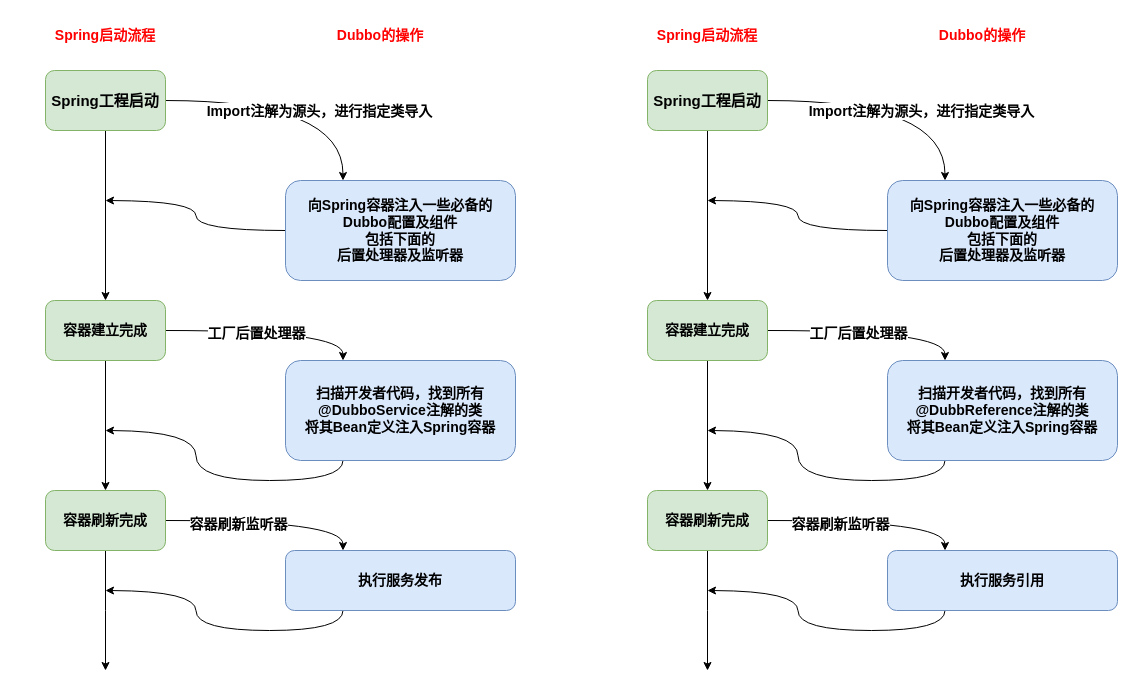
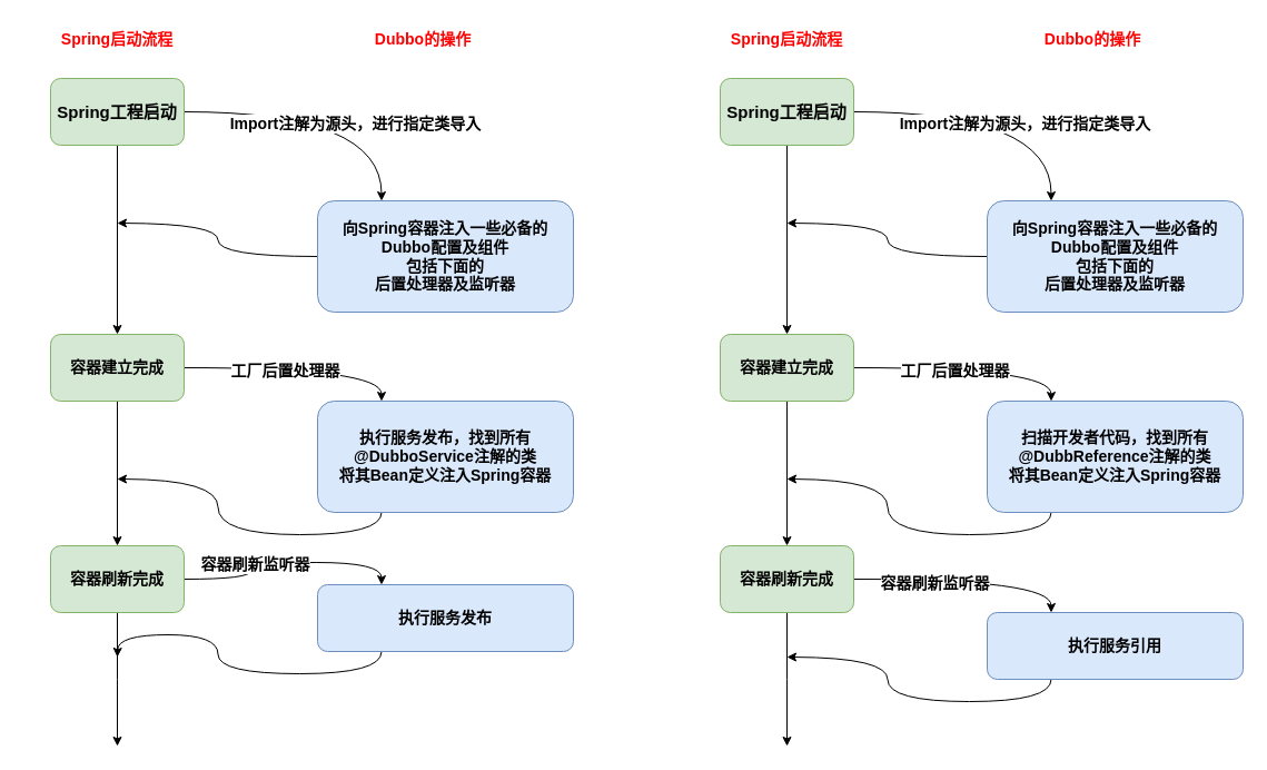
  <mxCell id="0" />
  <mxCell id="1" parent="0" />
  <mxCell id="2" value="" style="edgeStyle=orthogonalEdgeStyle;rounded=0;orthogonalLoop=1;jettySize=auto;html=1;" parent="1" source="5" target="9" edge="1"><mxGeometry relative="1" as="geometry" /></mxCell>
  <mxCell id="3" style="edgeStyle=orthogonalEdgeStyle;rounded=0;orthogonalLoop=1;jettySize=auto;html=1;exitX=1;exitY=0.5;exitDx=0;exitDy=0;entryX=0.25;entryY=0;entryDx=0;entryDy=0;curved=1;" parent="1" source="5" target="20" edge="1"><mxGeometry relative="1" as="geometry" /></mxCell>
  <mxCell id="4" value="&lt;b&gt;&lt;font style=&quot;font-size: 14px;&quot;&gt;Import注解为源头，进行指定类导入&lt;/font&gt;&lt;/b&gt;" style="edgeLabel;html=1;align=center;verticalAlign=middle;resizable=0;points=[];" parent="3" vertex="1" connectable="0"><mxGeometry x="-0.147" y="-8" relative="1" as="geometry"><mxPoint x="43" y="2" as="offset" /></mxGeometry></mxCell>
  <mxCell id="5" value="&lt;b&gt;&lt;font style=&quot;font-size: 15px;&quot;&gt;Spring工程启动&lt;/font&gt;&lt;/b&gt;" style="rounded=1;whiteSpace=wrap;html=1;fillColor=#d5e8d4;strokeColor=#82b366;" parent="1" vertex="1"><mxGeometry x="45" y="70" width="120" height="60" as="geometry" /></mxCell>
  <mxCell id="6" value="" style="edgeStyle=orthogonalEdgeStyle;rounded=0;orthogonalLoop=1;jettySize=auto;html=1;" parent="1" source="9" target="13" edge="1"><mxGeometry relative="1" as="geometry" /></mxCell>
  <mxCell id="7" style="edgeStyle=orthogonalEdgeStyle;rounded=0;orthogonalLoop=1;jettySize=auto;html=1;exitX=1;exitY=0.5;exitDx=0;exitDy=0;entryX=0.25;entryY=0;entryDx=0;entryDy=0;curved=1;" parent="1" source="9" target="16" edge="1"><mxGeometry relative="1" as="geometry" /></mxCell>
  <mxCell id="8" value="&lt;b&gt;&lt;font style=&quot;font-size: 14px;&quot;&gt;工厂后置处理器&lt;/font&gt;&lt;/b&gt;" style="edgeLabel;html=1;align=center;verticalAlign=middle;resizable=0;points=[];" parent="7" vertex="1" connectable="0"><mxGeometry x="-0.133" y="-2" relative="1" as="geometry"><mxPoint as="offset" /></mxGeometry></mxCell>
  <mxCell id="9" value="&lt;b&gt;&lt;font style=&quot;font-size: 14px;&quot;&gt;容器建立完成&lt;/font&gt;&lt;/b&gt;" style="whiteSpace=wrap;html=1;fillColor=#d5e8d4;strokeColor=#82b366;rounded=1;" parent="1" vertex="1"><mxGeometry x="45" y="300" width="120" height="60" as="geometry" /></mxCell>
  <mxCell id="10" value="" style="edgeStyle=orthogonalEdgeStyle;rounded=0;orthogonalLoop=1;jettySize=auto;html=1;" parent="1" source="13" edge="1"><mxGeometry relative="1" as="geometry"><mxPoint x="105" y="670" as="targetPoint" /></mxGeometry></mxCell>
  <mxCell id="11" style="edgeStyle=orthogonalEdgeStyle;rounded=0;orthogonalLoop=1;jettySize=auto;html=1;exitX=1;exitY=0.5;exitDx=0;exitDy=0;entryX=0.25;entryY=0;entryDx=0;entryDy=0;curved=1;" parent="1" source="13" target="18" edge="1"><mxGeometry relative="1" as="geometry" /></mxCell>
  <mxCell id="12" value="&lt;font style=&quot;font-size: 14px;&quot;&gt;&lt;b&gt;容器刷新监听器&lt;/b&gt;&lt;/font&gt;" style="edgeLabel;html=1;align=center;verticalAlign=middle;resizable=0;points=[];" parent="11" vertex="1" connectable="0"><mxGeometry x="-0.306" y="-3" relative="1" as="geometry"><mxPoint as="offset" /></mxGeometry></mxCell>
  <mxCell id="13" value="&lt;b&gt;&lt;font style=&quot;font-size: 14px;&quot;&gt;容器刷新完成&lt;/font&gt;&lt;/b&gt;" style="whiteSpace=wrap;html=1;fillColor=#d5e8d4;strokeColor=#82b366;rounded=1;" parent="1" vertex="1"><mxGeometry x="45" y="490" width="120" height="60" as="geometry" /></mxCell>
  <mxCell id="14" value="&lt;b&gt;&lt;font color=&quot;#ff0000&quot; style=&quot;font-size: 14px;&quot;&gt;Dubbo的操作&lt;/font&gt;&lt;/b&gt;" style="text;html=1;strokeColor=none;fillColor=none;align=center;verticalAlign=middle;whiteSpace=wrap;rounded=0;" parent="1" vertex="1"><mxGeometry x="295" y="20" width="170" height="30" as="geometry" /></mxCell>
  <mxCell id="15" style="edgeStyle=orthogonalEdgeStyle;rounded=0;orthogonalLoop=1;jettySize=auto;html=1;exitX=0.25;exitY=1;exitDx=0;exitDy=0;curved=1;" parent="1" source="16" edge="1"><mxGeometry relative="1" as="geometry"><mxPoint x="105" y="430" as="targetPoint" /></mxGeometry></mxCell>
- <mxCell id="16" value="&lt;b&gt;&lt;font style=&quot;font-size: 14px;&quot;&gt;扫描开发者代码，找到所有@DubboService注解的类&lt;br&gt;将其Bean定义注入Spring容器&lt;/font&gt;&lt;/b&gt;" style="rounded=1;whiteSpace=wrap;html=1;fillColor=#dae8fc;strokeColor=#6c8ebf;" parent="1" vertex="1"><mxGeometry x="285" y="360" width="230" height="100" as="geometry" /></mxCell>
+ <mxCell id="16" value="&lt;b&gt;&lt;font style=&quot;font-size: 14px;&quot;&gt;执行服务发布，找到所有@DubboService注解的类&lt;br&gt;将其Bean定义注入Spring容器&lt;/font&gt;&lt;/b&gt;" style="rounded=1;whiteSpace=wrap;html=1;fillColor=#dae8fc;strokeColor=#6c8ebf;" parent="1" vertex="1"><mxGeometry x="285" y="360" width="230" height="100" as="geometry" /></mxCell>
  <mxCell id="17" style="edgeStyle=orthogonalEdgeStyle;rounded=0;orthogonalLoop=1;jettySize=auto;html=1;exitX=0.25;exitY=1;exitDx=0;exitDy=0;curved=1;" parent="1" source="18" edge="1"><mxGeometry relative="1" as="geometry"><mxPoint x="105" y="590" as="targetPoint" /></mxGeometry></mxCell>
- <mxCell id="18" value="&lt;span style=&quot;font-size: 14px;&quot;&gt;&lt;b&gt;执行服务发布&lt;/b&gt;&lt;/span&gt;" style="rounded=1;whiteSpace=wrap;html=1;fillColor=#dae8fc;strokeColor=#6c8ebf;" parent="1" vertex="1"><mxGeometry x="285" y="550" width="230" height="60" as="geometry" /></mxCell>
+ <mxCell id="18" value="&lt;span style=&quot;font-size: 14px;&quot;&gt;&lt;b&gt;执行服务发布&lt;/b&gt;&lt;/span&gt;" style="rounded=1;whiteSpace=wrap;html=1;fillColor=#dae8fc;strokeColor=#6c8ebf;" parent="1" vertex="1"><mxGeometry x="285" y="525" width="230" height="60" as="geometry" /></mxCell>
  <mxCell id="19" style="edgeStyle=orthogonalEdgeStyle;rounded=0;orthogonalLoop=1;jettySize=auto;html=1;exitX=0;exitY=0.5;exitDx=0;exitDy=0;curved=1;" parent="1" source="20" edge="1"><mxGeometry relative="1" as="geometry"><mxPoint x="105" y="200" as="targetPoint" /></mxGeometry></mxCell>
  <mxCell id="20" value="&lt;span style=&quot;font-size: 14px;&quot;&gt;&lt;b&gt;向Spring容器注入一些必备的Dubbo配置及组件&lt;br&gt;包括下面的&lt;br&gt;后置处理器及监听器&lt;br&gt;&lt;/b&gt;&lt;/span&gt;" style="rounded=1;whiteSpace=wrap;html=1;fillColor=#dae8fc;strokeColor=#6c8ebf;" parent="1" vertex="1"><mxGeometry x="285" y="180" width="230" height="100" as="geometry" /></mxCell>
  <mxCell id="21" value="&lt;b&gt;&lt;font color=&quot;#ff0000&quot; style=&quot;font-size: 14px;&quot;&gt;Spring启动流程&lt;/font&gt;&lt;/b&gt;" style="text;html=1;strokeColor=none;fillColor=none;align=center;verticalAlign=middle;whiteSpace=wrap;rounded=0;" parent="1" vertex="1"><mxGeometry x="20" y="20" width="170" height="30" as="geometry" /></mxCell>
  <mxCell id="22" value="" style="edgeStyle=orthogonalEdgeStyle;rounded=0;orthogonalLoop=1;jettySize=auto;html=1;" edge="1" parent="1" source="25" target="29"><mxGeometry relative="1" as="geometry" /></mxCell>
  <mxCell id="23" style="edgeStyle=orthogonalEdgeStyle;rounded=0;orthogonalLoop=1;jettySize=auto;html=1;exitX=1;exitY=0.5;exitDx=0;exitDy=0;entryX=0.25;entryY=0;entryDx=0;entryDy=0;curved=1;" edge="1" parent="1" source="25" target="40"><mxGeometry relative="1" as="geometry" /></mxCell>
  <mxCell id="24" value="&lt;b&gt;&lt;font style=&quot;font-size: 14px;&quot;&gt;Import注解为源头，进行指定类导入&lt;/font&gt;&lt;/b&gt;" style="edgeLabel;html=1;align=center;verticalAlign=middle;resizable=0;points=[];" vertex="1" connectable="0" parent="23"><mxGeometry x="-0.147" y="-8" relative="1" as="geometry"><mxPoint x="43" y="2" as="offset" /></mxGeometry></mxCell>
  <mxCell id="25" value="&lt;b&gt;&lt;font style=&quot;font-size: 15px;&quot;&gt;Spring工程启动&lt;/font&gt;&lt;/b&gt;" style="rounded=1;whiteSpace=wrap;html=1;fillColor=#d5e8d4;strokeColor=#82b366;" vertex="1" parent="1"><mxGeometry x="647" y="70" width="120" height="60" as="geometry" /></mxCell>
  <mxCell id="26" value="" style="edgeStyle=orthogonalEdgeStyle;rounded=0;orthogonalLoop=1;jettySize=auto;html=1;" edge="1" parent="1" source="29" target="33"><mxGeometry relative="1" as="geometry" /></mxCell>
  <mxCell id="27" style="edgeStyle=orthogonalEdgeStyle;rounded=0;orthogonalLoop=1;jettySize=auto;html=1;exitX=1;exitY=0.5;exitDx=0;exitDy=0;entryX=0.25;entryY=0;entryDx=0;entryDy=0;curved=1;" edge="1" parent="1" source="29" target="36"><mxGeometry relative="1" as="geometry" /></mxCell>
  <mxCell id="28" value="&lt;b&gt;&lt;font style=&quot;font-size: 14px;&quot;&gt;工厂后置处理器&lt;/font&gt;&lt;/b&gt;" style="edgeLabel;html=1;align=center;verticalAlign=middle;resizable=0;points=[];" vertex="1" connectable="0" parent="27"><mxGeometry x="-0.133" y="-2" relative="1" as="geometry"><mxPoint as="offset" /></mxGeometry></mxCell>
  <mxCell id="29" value="&lt;b&gt;&lt;font style=&quot;font-size: 14px;&quot;&gt;容器建立完成&lt;/font&gt;&lt;/b&gt;" style="whiteSpace=wrap;html=1;fillColor=#d5e8d4;strokeColor=#82b366;rounded=1;" vertex="1" parent="1"><mxGeometry x="647" y="300" width="120" height="60" as="geometry" /></mxCell>
  <mxCell id="30" value="" style="edgeStyle=orthogonalEdgeStyle;rounded=0;orthogonalLoop=1;jettySize=auto;html=1;" edge="1" parent="1" source="33"><mxGeometry relative="1" as="geometry"><mxPoint x="707" y="670" as="targetPoint" /></mxGeometry></mxCell>
  <mxCell id="31" style="edgeStyle=orthogonalEdgeStyle;rounded=0;orthogonalLoop=1;jettySize=auto;html=1;exitX=1;exitY=0.5;exitDx=0;exitDy=0;entryX=0.25;entryY=0;entryDx=0;entryDy=0;curved=1;" edge="1" parent="1" source="33" target="38"><mxGeometry relative="1" as="geometry" /></mxCell>
  <mxCell id="32" value="&lt;font style=&quot;font-size: 14px;&quot;&gt;&lt;b&gt;容器刷新监听器&lt;/b&gt;&lt;/font&gt;" style="edgeLabel;html=1;align=center;verticalAlign=middle;resizable=0;points=[];" vertex="1" connectable="0" parent="31"><mxGeometry x="-0.306" y="-3" relative="1" as="geometry"><mxPoint as="offset" /></mxGeometry></mxCell>
  <mxCell id="33" value="&lt;b&gt;&lt;font style=&quot;font-size: 14px;&quot;&gt;容器刷新完成&lt;/font&gt;&lt;/b&gt;" style="whiteSpace=wrap;html=1;fillColor=#d5e8d4;strokeColor=#82b366;rounded=1;" vertex="1" parent="1"><mxGeometry x="647" y="490" width="120" height="60" as="geometry" /></mxCell>
  <mxCell id="34" value="&lt;b&gt;&lt;font color=&quot;#ff0000&quot; style=&quot;font-size: 14px;&quot;&gt;Dubbo的操作&lt;/font&gt;&lt;/b&gt;" style="text;html=1;strokeColor=none;fillColor=none;align=center;verticalAlign=middle;whiteSpace=wrap;rounded=0;" vertex="1" parent="1"><mxGeometry x="897" y="20" width="170" height="30" as="geometry" /></mxCell>
  <mxCell id="35" style="edgeStyle=orthogonalEdgeStyle;rounded=0;orthogonalLoop=1;jettySize=auto;html=1;exitX=0.25;exitY=1;exitDx=0;exitDy=0;curved=1;" edge="1" parent="1" source="36"><mxGeometry relative="1" as="geometry"><mxPoint x="707" y="430" as="targetPoint" /></mxGeometry></mxCell>
  <mxCell id="36" value="&lt;b&gt;&lt;font style=&quot;font-size: 14px;&quot;&gt;扫描开发者代码，找到所有&lt;br&gt;@DubbReference注解的类&lt;br&gt;将其Bean定义注入Spring容器&lt;/font&gt;&lt;/b&gt;" style="rounded=1;whiteSpace=wrap;html=1;fillColor=#dae8fc;strokeColor=#6c8ebf;" vertex="1" parent="1"><mxGeometry x="887" y="360" width="230" height="100" as="geometry" /></mxCell>
  <mxCell id="37" style="edgeStyle=orthogonalEdgeStyle;rounded=0;orthogonalLoop=1;jettySize=auto;html=1;exitX=0.25;exitY=1;exitDx=0;exitDy=0;curved=1;" edge="1" parent="1" source="38"><mxGeometry relative="1" as="geometry"><mxPoint x="707" y="590" as="targetPoint" /></mxGeometry></mxCell>
  <mxCell id="38" value="&lt;span style=&quot;font-size: 14px;&quot;&gt;&lt;b&gt;执行服务引用&lt;/b&gt;&lt;/span&gt;" style="rounded=1;whiteSpace=wrap;html=1;fillColor=#dae8fc;strokeColor=#6c8ebf;" vertex="1" parent="1"><mxGeometry x="887" y="550" width="230" height="60" as="geometry" /></mxCell>
  <mxCell id="39" style="edgeStyle=orthogonalEdgeStyle;rounded=0;orthogonalLoop=1;jettySize=auto;html=1;exitX=0;exitY=0.5;exitDx=0;exitDy=0;curved=1;" edge="1" parent="1" source="40"><mxGeometry relative="1" as="geometry"><mxPoint x="707" y="200" as="targetPoint" /></mxGeometry></mxCell>
  <mxCell id="40" value="&lt;span style=&quot;font-size: 14px;&quot;&gt;&lt;b&gt;向Spring容器注入一些必备的Dubbo配置及组件&lt;br&gt;包括下面的&lt;br&gt;后置处理器及监听器&lt;br&gt;&lt;/b&gt;&lt;/span&gt;" style="rounded=1;whiteSpace=wrap;html=1;fillColor=#dae8fc;strokeColor=#6c8ebf;" vertex="1" parent="1"><mxGeometry x="887" y="180" width="230" height="100" as="geometry" /></mxCell>
  <mxCell id="41" value="&lt;b&gt;&lt;font color=&quot;#ff0000&quot; style=&quot;font-size: 14px;&quot;&gt;Spring启动流程&lt;/font&gt;&lt;/b&gt;" style="text;html=1;strokeColor=none;fillColor=none;align=center;verticalAlign=middle;whiteSpace=wrap;rounded=0;" vertex="1" parent="1"><mxGeometry x="622" y="20" width="170" height="30" as="geometry" /></mxCell>
